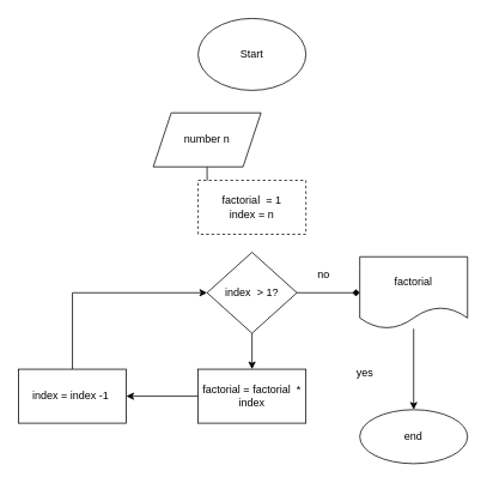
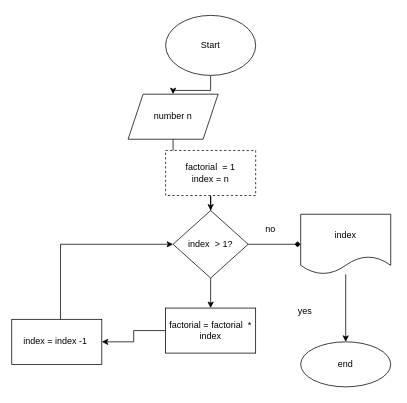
  <mxCell id="0" />
  <mxCell id="1" parent="0" />
+ <mxCell id="2" value="" style="edgeStyle=orthogonalEdgeStyle;rounded=0;orthogonalLoop=1;jettySize=auto;html=1;" edge="1" parent="1" source="3" target="5"><mxGeometry relative="1" as="geometry" /></mxCell>
  <mxCell id="3" value="Start" style="ellipse;whiteSpace=wrap;html=1;" vertex="1" parent="1"><mxGeometry x="220" y="20" width="120" height="80" as="geometry" /></mxCell>
  <mxCell id="4" value="" style="edgeStyle=orthogonalEdgeStyle;rounded=0;orthogonalLoop=1;jettySize=auto;html=1;" edge="1" parent="1" source="5" target="7"><mxGeometry relative="1" as="geometry" /></mxCell>
  <mxCell id="5" value="number n" style="shape=parallelogram;perimeter=parallelogramPerimeter;whiteSpace=wrap;html=1;fixedSize=1;" vertex="1" parent="1"><mxGeometry x="170" y="125" width="120" height="60" as="geometry" /></mxCell>
+ <mxCell id="6" value="" style="edgeStyle=orthogonalEdgeStyle;rounded=0;orthogonalLoop=1;jettySize=auto;html=1;" edge="1" parent="1" source="7" target="10"><mxGeometry relative="1" as="geometry" /></mxCell>
  <mxCell id="7" value="factorial &amp;nbsp;= 1&lt;br&gt;index = n" style="whiteSpace=wrap;html=1;dashed=1;" vertex="1" parent="1"><mxGeometry x="220" y="200" width="120" height="60" as="geometry" /></mxCell>
  <mxCell id="8" value="" style="edgeStyle=orthogonalEdgeStyle;rounded=0;orthogonalLoop=1;jettySize=auto;html=1;" edge="1" parent="1" source="10" target="12"><mxGeometry relative="1" as="geometry" /></mxCell>
  <mxCell id="9" value="" style="edgeStyle=orthogonalEdgeStyle;rounded=0;orthogonalLoop=1;jettySize=auto;html=1;endArrow=diamond;" edge="1" parent="1" source="10" target="17"><mxGeometry relative="1" as="geometry" /></mxCell>
  <mxCell id="10" value="index &amp;nbsp;&amp;gt; 1?" style="rhombus;whiteSpace=wrap;html=1;" vertex="1" parent="1"><mxGeometry x="230" y="280" width="100" height="90" as="geometry" /></mxCell>
  <mxCell id="11" value="" style="edgeStyle=orthogonalEdgeStyle;rounded=0;orthogonalLoop=1;jettySize=auto;html=1;" edge="1" parent="1" source="12" target="14"><mxGeometry relative="1" as="geometry" /></mxCell>
  <mxCell id="12" value="factorial = factorial &amp;nbsp;* index" style="whiteSpace=wrap;html=1;" vertex="1" parent="1"><mxGeometry x="220" y="410" width="120" height="60" as="geometry" /></mxCell>
  <mxCell id="13" style="edgeStyle=orthogonalEdgeStyle;rounded=0;orthogonalLoop=1;jettySize=auto;html=1;entryX=0;entryY=0.5;entryDx=0;entryDy=0;" edge="1" parent="1" source="14" target="10"><mxGeometry relative="1" as="geometry"><Array as="points"><mxPoint x="80" y="325" /></Array></mxGeometry></mxCell>
- <mxCell id="14" value="index = index -1&amp;nbsp;" style="whiteSpace=wrap;html=1;" vertex="1" parent="1"><mxGeometry x="20" y="410" width="120" height="60" as="geometry" /></mxCell>
+ <mxCell id="14" value="index = index -1&amp;nbsp;" style="whiteSpace=wrap;html=1;" vertex="1" parent="1"><mxGeometry x="15" y="425" width="120" height="60" as="geometry" /></mxCell>
  <mxCell id="15" value="yes" style="text;html=1;strokeColor=none;fillColor=none;align=center;verticalAlign=middle;whiteSpace=wrap;rounded=0;" vertex="1" parent="1"><mxGeometry x="376" y="400" width="60" height="30" as="geometry" /></mxCell>
  <mxCell id="16" value="" style="edgeStyle=orthogonalEdgeStyle;rounded=0;orthogonalLoop=1;jettySize=auto;html=1;" edge="1" parent="1" source="17" target="18"><mxGeometry relative="1" as="geometry" /></mxCell>
- <mxCell id="17" value="factorial" style="shape=document;whiteSpace=wrap;html=1;boundedLbl=1;" vertex="1" parent="1"><mxGeometry x="400" y="285" width="120" height="80" as="geometry" /></mxCell>
+ <mxCell id="17" value="index" style="shape=document;whiteSpace=wrap;html=1;boundedLbl=1;" vertex="1" parent="1"><mxGeometry x="400" y="285" width="120" height="80" as="geometry" /></mxCell>
  <mxCell id="18" value="end" style="ellipse;whiteSpace=wrap;html=1;" vertex="1" parent="1"><mxGeometry x="400" y="455" width="120" height="60" as="geometry" /></mxCell>
  <mxCell id="19" value="no" style="text;html=1;strokeColor=none;fillColor=none;align=center;verticalAlign=middle;whiteSpace=wrap;rounded=0;" vertex="1" parent="1"><mxGeometry x="330" y="290" width="60" height="30" as="geometry" /></mxCell>
